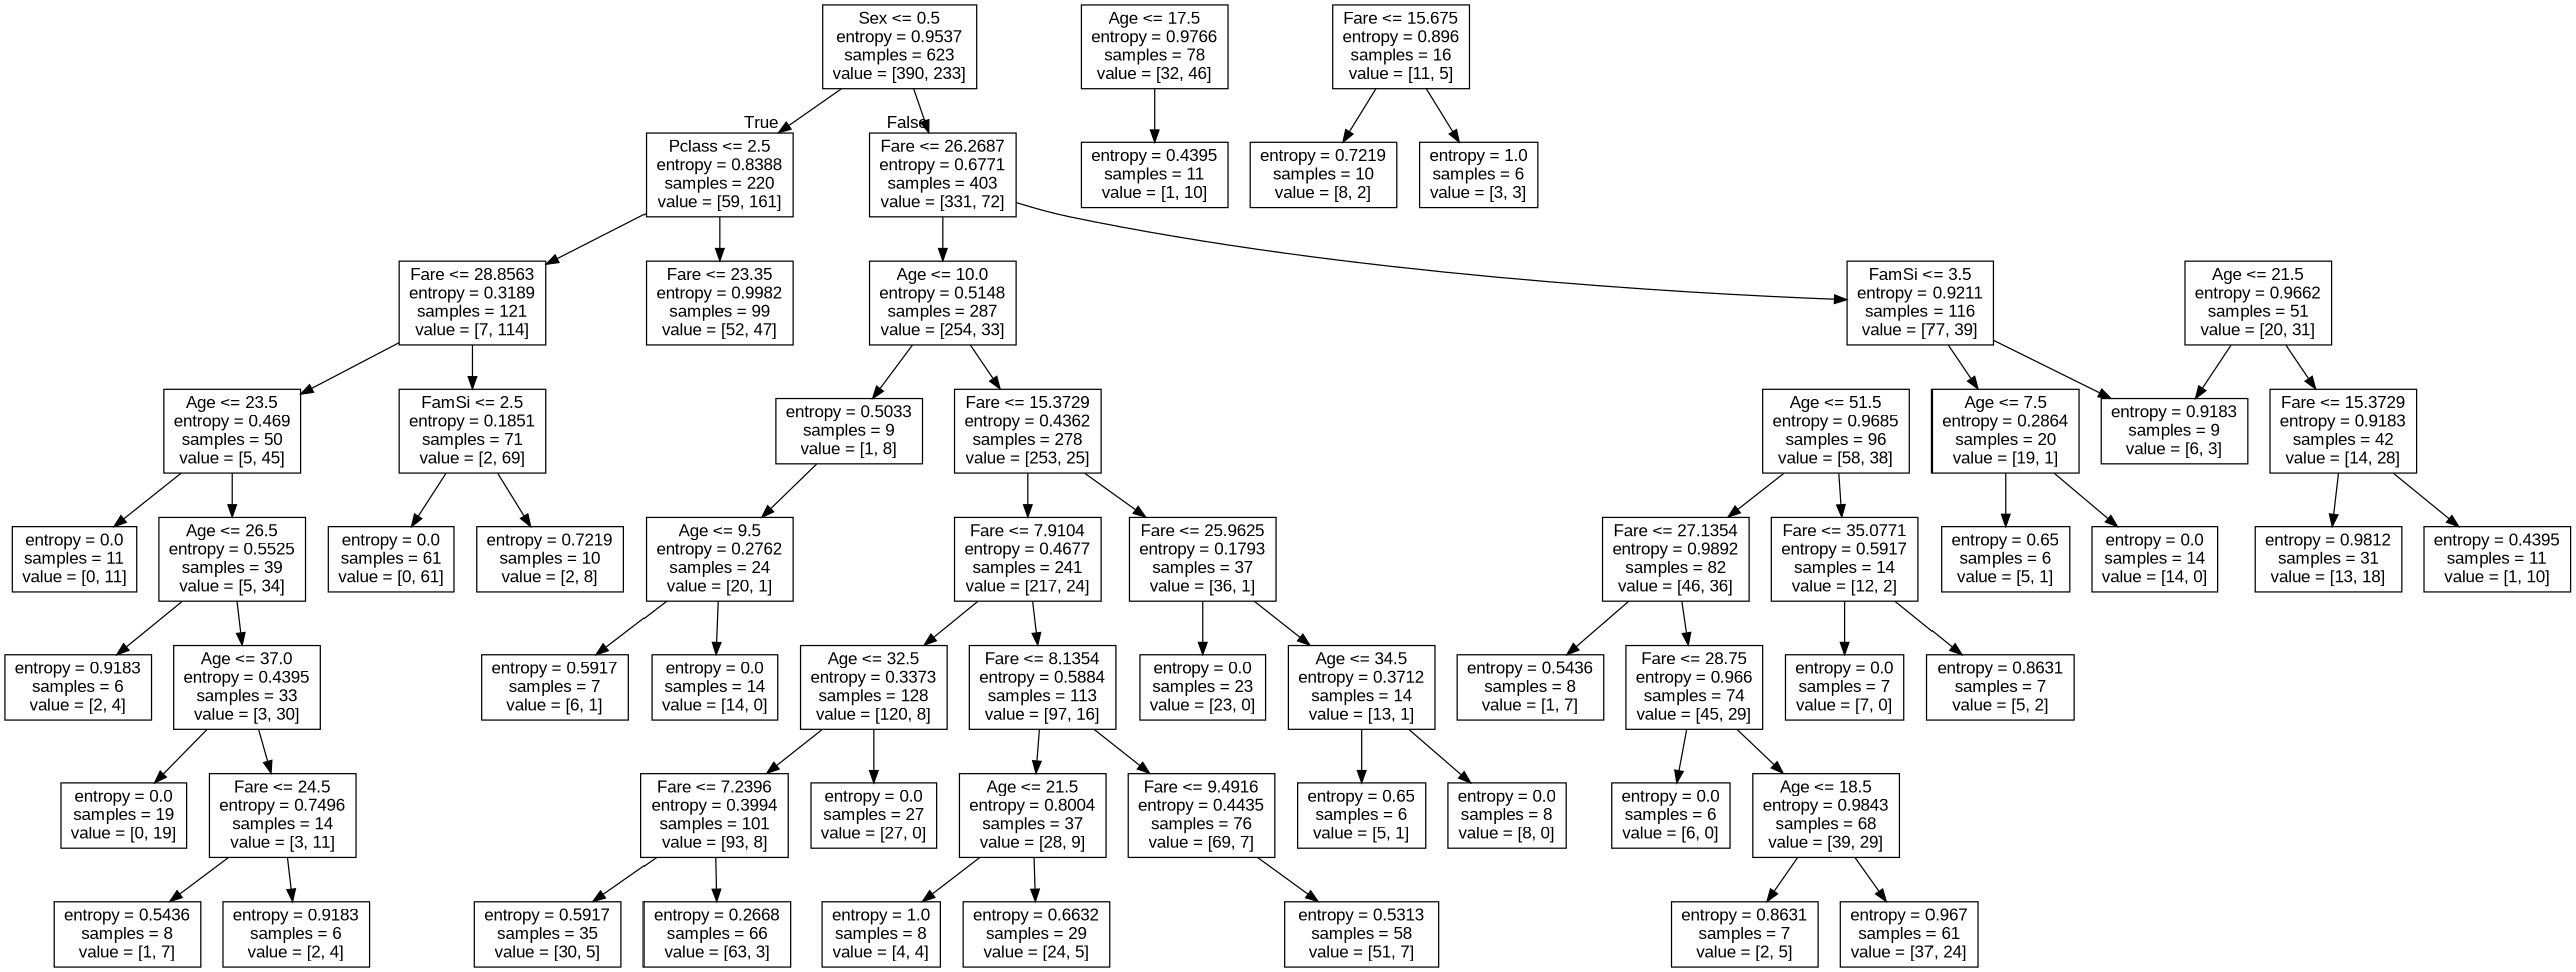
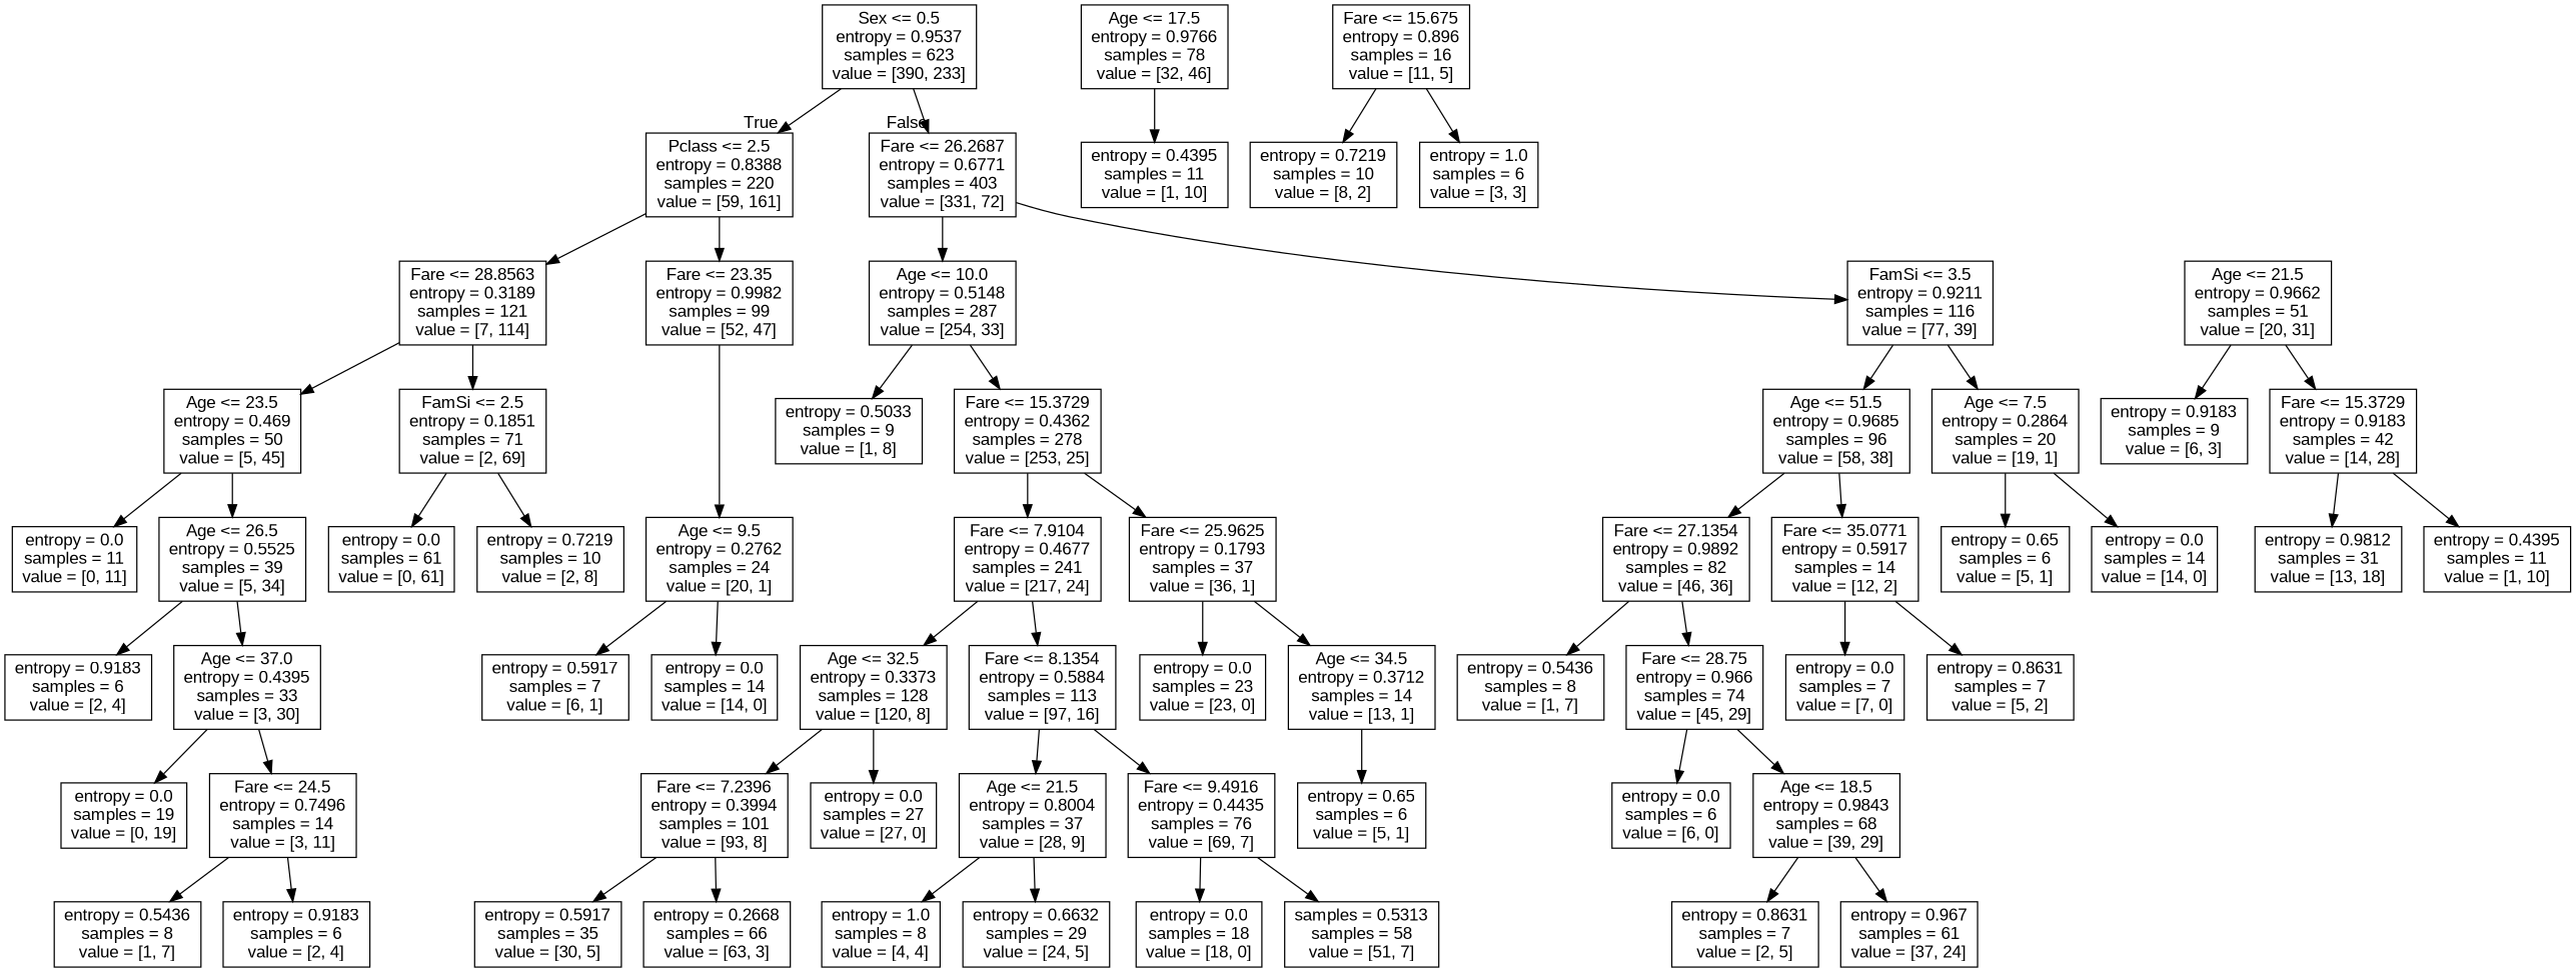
  digraph {
    fontname="Liberation Sans"
    node [fontname="Liberation Sans" shape=box]
    edge [fontname="Liberation Sans"]
    n1 [label="Sex <= 0.5\nentropy = 0.9537\nsamples = 623\nvalue = [390, 233]"]
    n2 [label="Pclass <= 2.5\nentropy = 0.8388\nsamples = 220\nvalue = [59, 161]"]
    n3 [label="Fare <= 26.2687\nentropy = 0.6771\nsamples = 403\nvalue = [331, 72]"]
    n4 [label="Fare <= 28.8563\nentropy = 0.3189\nsamples = 121\nvalue = [7, 114]"]
    n5 [label="Fare <= 23.35\nentropy = 0.9982\nsamples = 99\nvalue = [52, 47]"]
    n6 [label="Age <= 10.0\nentropy = 0.5148\nsamples = 287\nvalue = [254, 33]"]
    n7 [label="FamSi <= 3.5\nentropy = 0.9211\nsamples = 116\nvalue = [77, 39]"]
    n8 [label="Age <= 23.5\nentropy = 0.469\nsamples = 50\nvalue = [5, 45]"]
    n9 [label="FamSi <= 2.5\nentropy = 0.1851\nsamples = 71\nvalue = [2, 69]"]
    n10 [label="Age <= 9.5\nentropy = 0.2762\nsamples = 24\nvalue = [20, 1]"]
    n11 [label="entropy = 0.0\nsamples = 11\nvalue = [0, 11]"]
    n12 [label="Age <= 26.5\nentropy = 0.5525\nsamples = 39\nvalue = [5, 34]"]
    n13 [label="entropy = 0.0\nsamples = 61\nvalue = [0, 61]"]
    n14 [label="entropy = 0.7219\nsamples = 10\nvalue = [2, 8]"]
    n15 [label="entropy = 0.9183\nsamples = 6\nvalue = [2, 4]"]
    n16 [label="Age <= 37.0\nentropy = 0.4395\nsamples = 33\nvalue = [3, 30]"]
    n17 [label="entropy = 0.0\nsamples = 19\nvalue = [0, 19]"]
    n18 [label="Fare <= 24.5\nentropy = 0.7496\nsamples = 14\nvalue = [3, 11]"]
    n19 [label="entropy = 0.5436\nsamples = 8\nvalue = [1, 7]"]
    n20 [label="entropy = 0.9183\nsamples = 6\nvalue = [2, 4]"]
    n21 [label="Age <= 17.5\nentropy = 0.9766\nsamples = 78\nvalue = [32, 46]"]
    n22 [label="entropy = 0.4395\nsamples = 11\nvalue = [1, 10]"]
    n23 [label="entropy = 0.5917\nsamples = 7\nvalue = [6, 1]"]
    n24 [label="entropy = 0.0\nsamples = 14\nvalue = [14, 0]"]
    n25 [label="Age <= 21.5\nentropy = 0.9662\nsamples = 51\nvalue = [20, 31]"]
    n26 [label="entropy = 0.9183\nsamples = 9\nvalue = [6, 3]"]
    n27 [label="Fare <= 15.3729\nentropy = 0.9183\nsamples = 42\nvalue = [14, 28]"]
    n28 [label="Fare <= 15.675\nentropy = 0.896\nsamples = 16\nvalue = [11, 5]"]
    n29 [label="entropy = 0.7219\nsamples = 10\nvalue = [8, 2]"]
    n30 [label="entropy = 1.0\nsamples = 6\nvalue = [3, 3]"]
    n31 [label="entropy = 0.9812\nsamples = 31\nvalue = [13, 18]"]
    n32 [label="entropy = 0.4395\nsamples = 11\nvalue = [1, 10]"]
    n33 [label="entropy = 0.5033\nsamples = 9\nvalue = [1, 8]"]
    n34 [label="Fare <= 15.3729\nentropy = 0.4362\nsamples = 278\nvalue = [253, 25]"]
    n35 [label="Age <= 51.5\nentropy = 0.9685\nsamples = 96\nvalue = [58, 38]"]
    n36 [label="Age <= 7.5\nentropy = 0.2864\nsamples = 20\nvalue = [19, 1]"]
    n37 [label="Fare <= 7.9104\nentropy = 0.4677\nsamples = 241\nvalue = [217, 24]"]
    n38 [label="Fare <= 25.9625\nentropy = 0.1793\nsamples = 37\nvalue = [36, 1]"]
    n39 [label="Age <= 32.5\nentropy = 0.3373\nsamples = 128\nvalue = [120, 8]"]
    n40 [label="Fare <= 8.1354\nentropy = 0.5884\nsamples = 113\nvalue = [97, 16]"]
    n41 [label="entropy = 0.0\nsamples = 23\nvalue = [23, 0]"]
    n42 [label="Age <= 34.5\nentropy = 0.3712\nsamples = 14\nvalue = [13, 1]"]
    n43 [label="Fare <= 7.2396\nentropy = 0.3994\nsamples = 101\nvalue = [93, 8]"]
    n44 [label="entropy = 0.0\nsamples = 27\nvalue = [27, 0]"]
    n45 [label="Age <= 21.5\nentropy = 0.8004\nsamples = 37\nvalue = [28, 9]"]
    n46 [label="Fare <= 9.4916\nentropy = 0.4435\nsamples = 76\nvalue = [69, 7]"]
    n47 [label="entropy = 0.5917\nsamples = 35\nvalue = [30, 5]"]
    n48 [label="entropy = 0.2668\nsamples = 66\nvalue = [63, 3]"]
    n49 [label="entropy = 1.0\nsamples = 8\nvalue = [4, 4]"]
    n50 [label="entropy = 0.6632\nsamples = 29\nvalue = [24, 5]"]
-   n52 [label="entropy = 0.5313\nsamples = 58\nvalue = [51, 7]"]
+   n51 [label="entropy = 0.0\nsamples = 18\nvalue = [18, 0]"]
+   n52 [label="samples = 0.5313\nsamples = 58\nvalue = [51, 7]"]
    n53 [label="entropy = 0.65\nsamples = 6\nvalue = [5, 1]"]
-   n54 [label="entropy = 0.0\nsamples = 8\nvalue = [8, 0]"]
    n55 [label="Fare <= 27.1354\nentropy = 0.9892\nsamples = 82\nvalue = [46, 36]"]
    n56 [label="Fare <= 35.0771\nentropy = 0.5917\nsamples = 14\nvalue = [12, 2]"]
    n57 [label="entropy = 0.65\nsamples = 6\nvalue = [5, 1]"]
    n58 [label="entropy = 0.0\nsamples = 14\nvalue = [14, 0]"]
    n59 [label="entropy = 0.5436\nsamples = 8\nvalue = [1, 7]"]
    n60 [label="Fare <= 28.75\nentropy = 0.966\nsamples = 74\nvalue = [45, 29]"]
    n61 [label="entropy = 0.0\nsamples = 7\nvalue = [7, 0]"]
    n62 [label="entropy = 0.8631\nsamples = 7\nvalue = [5, 2]"]
    n63 [label="entropy = 0.0\nsamples = 6\nvalue = [6, 0]"]
    n64 [label="Age <= 18.5\nentropy = 0.9843\nsamples = 68\nvalue = [39, 29]"]
    n65 [label="entropy = 0.8631\nsamples = 7\nvalue = [2, 5]"]
    n66 [label="entropy = 0.967\nsamples = 61\nvalue = [37, 24]"]
    n1 -> n2 [headlabel=True labelangle=45 labeldistance=2.5]
    n1 -> n3 [headlabel=False labelangle=-45 labeldistance=2.5]
    n2 -> n4
    n2 -> n5
    n3 -> n6
    n3 -> n7
    n4 -> n8
    n4 -> n9
-   n33 -> n10
+   n5 -> n10
    n6 -> n33
    n6 -> n34
-   n7 -> n26
+   n7 -> n35
    n7 -> n36
    n8 -> n11
    n8 -> n12
    n9 -> n13
    n9 -> n14
    n10 -> n23
    n10 -> n24
    n12 -> n15
    n12 -> n16
    n16 -> n17
    n16 -> n18
    n18 -> n19
    n18 -> n20
    n21 -> n22
    n25 -> n26
    n25 -> n27
    n27 -> n31
    n27 -> n32
    n28 -> n29
    n28 -> n30
    n34 -> n37
    n34 -> n38
    n35 -> n55
    n35 -> n56
    n36 -> n57
    n36 -> n58
    n37 -> n39
    n37 -> n40
    n38 -> n41
    n38 -> n42
    n39 -> n43
    n39 -> n44
    n40 -> n45
    n40 -> n46
    n42 -> n53
-   n42 -> n54
    n43 -> n47
    n43 -> n48
    n45 -> n49
    n45 -> n50
+   n46 -> n51
    n46 -> n52
    n55 -> n59
    n55 -> n60
    n56 -> n61
    n56 -> n62
    n60 -> n63
    n60 -> n64
    n64 -> n65
    n64 -> n66
  }
